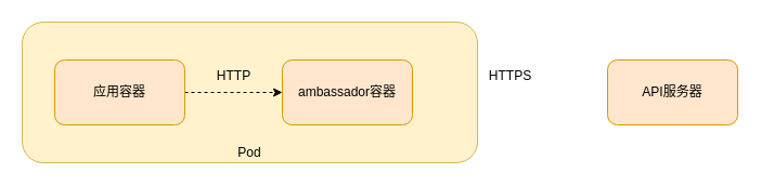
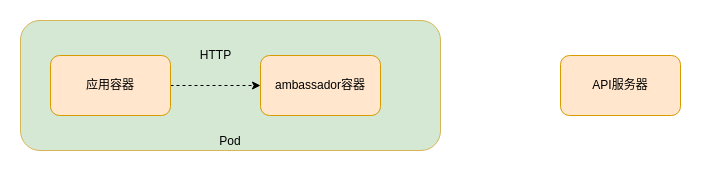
  <mxCell id="0" />
  <mxCell id="1" parent="0" />
- <mxCell id="2" value="Pod" style="rounded=1;whiteSpace=wrap;html=1;align=center;verticalAlign=bottom;fillColor=#fff2cc;strokeColor=#d6b656;" vertex="1" parent="1"><mxGeometry x="20" y="20" width="420" height="130" as="geometry" /></mxCell>
+ <mxCell id="2" value="Pod" style="rounded=1;whiteSpace=wrap;html=1;align=center;verticalAlign=bottom;fillColor=#d5e8d4;strokeColor=#d6b656;" vertex="1" parent="1"><mxGeometry x="20" y="20" width="420" height="130" as="geometry" /></mxCell>
  <mxCell id="3" value="API服务器" style="rounded=1;whiteSpace=wrap;html=1;fillColor=#ffe6cc;strokeColor=#d79b00;" vertex="1" parent="1"><mxGeometry x="560" y="55" width="120" height="60" as="geometry" /></mxCell>
  <mxCell id="4" style="edgeStyle=orthogonalEdgeStyle;rounded=0;orthogonalLoop=1;jettySize=auto;html=1;entryX=0;entryY=0.5;entryDx=0;entryDy=0;dashed=1;" edge="1" parent="1" source="5" target="6"><mxGeometry relative="1" as="geometry" /></mxCell>
  <mxCell id="5" value="应用容器" style="rounded=1;whiteSpace=wrap;html=1;fillColor=#ffe6cc;strokeColor=#d79b00;" vertex="1" parent="1"><mxGeometry x="50" y="55" width="120" height="60" as="geometry" /></mxCell>
  <mxCell id="6" value="ambassador容器" style="rounded=1;whiteSpace=wrap;html=1;fillColor=#ffe6cc;strokeColor=#d79b00;" vertex="1" parent="1"><mxGeometry x="260" y="55" width="120" height="60" as="geometry" /></mxCell>
- <mxCell id="7" value="HTTP" style="text;html=1;align=center;verticalAlign=middle;resizable=0;points=[];autosize=1;strokeColor=none;fillColor=none;" vertex="1" parent="1"><mxGeometry x="190" y="55" width="50" height="30" as="geometry" /></mxCell>
- <mxCell id="8" value="HTTPS" style="text;html=1;align=center;verticalAlign=middle;resizable=0;points=[];autosize=1;strokeColor=none;fillColor=none;" vertex="1" parent="1"><mxGeometry x="440" y="55" width="60" height="30" as="geometry" /></mxCell>
+ <mxCell id="7" value="HTTP" style="text;html=1;align=center;verticalAlign=middle;resizable=0;points=[];autosize=1;strokeColor=none;fillColor=none;" vertex="1" parent="1"><mxGeometry x="190" y="40" width="50" height="30" as="geometry" /></mxCell>
